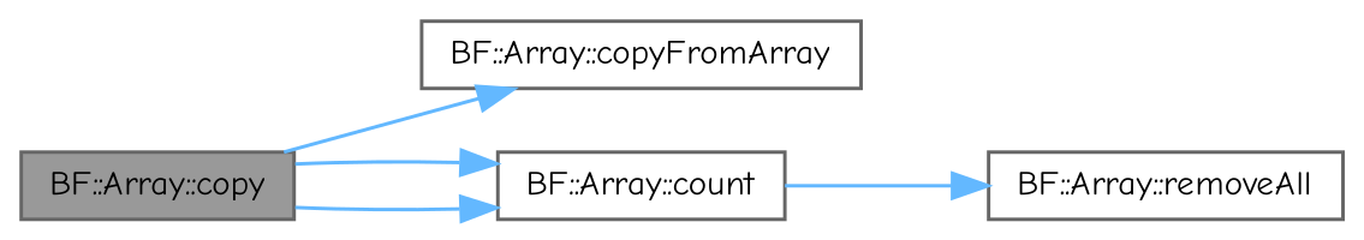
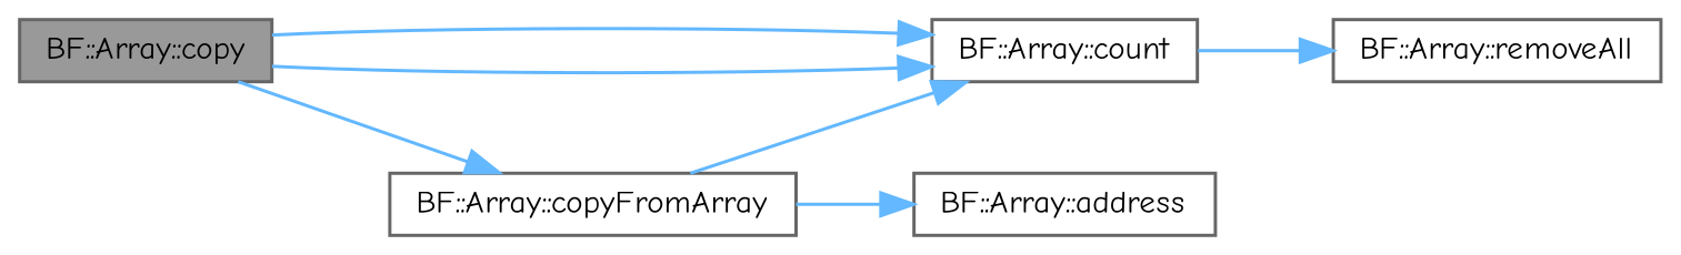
  digraph {
    fontname="Comic Neue"
    rankdir=LR
    node [color=grey40 fillcolor=white fontname="Comic Neue" fontsize=10 shape=box style=filled]
    edge [color=steelblue1 fontname="Comic Neue" fontsize=10 labelfontname=Helvetica labelfontsize=10 style=solid]
    n1 [color=gray40 fillcolor=grey60 fontcolor=black height=0.2 label="BF::Array::copy" width=0.4]
    n2 [height=0.2 label="BF::Array::copyFromArray" width=0.4]
    n3 [height=0.2 label="BF::Array::count" width=0.4]
+   n4 [height=0.2 label="BF::Array::address" width=0.4]
    n5 [height=0.2 label="BF::Array::removeAll" width=0.4]
    n1 -> n2
    n1 -> n3
    n1 -> n3
+   n2 -> n3
+   n2 -> n4
    n3 -> n5
  }
